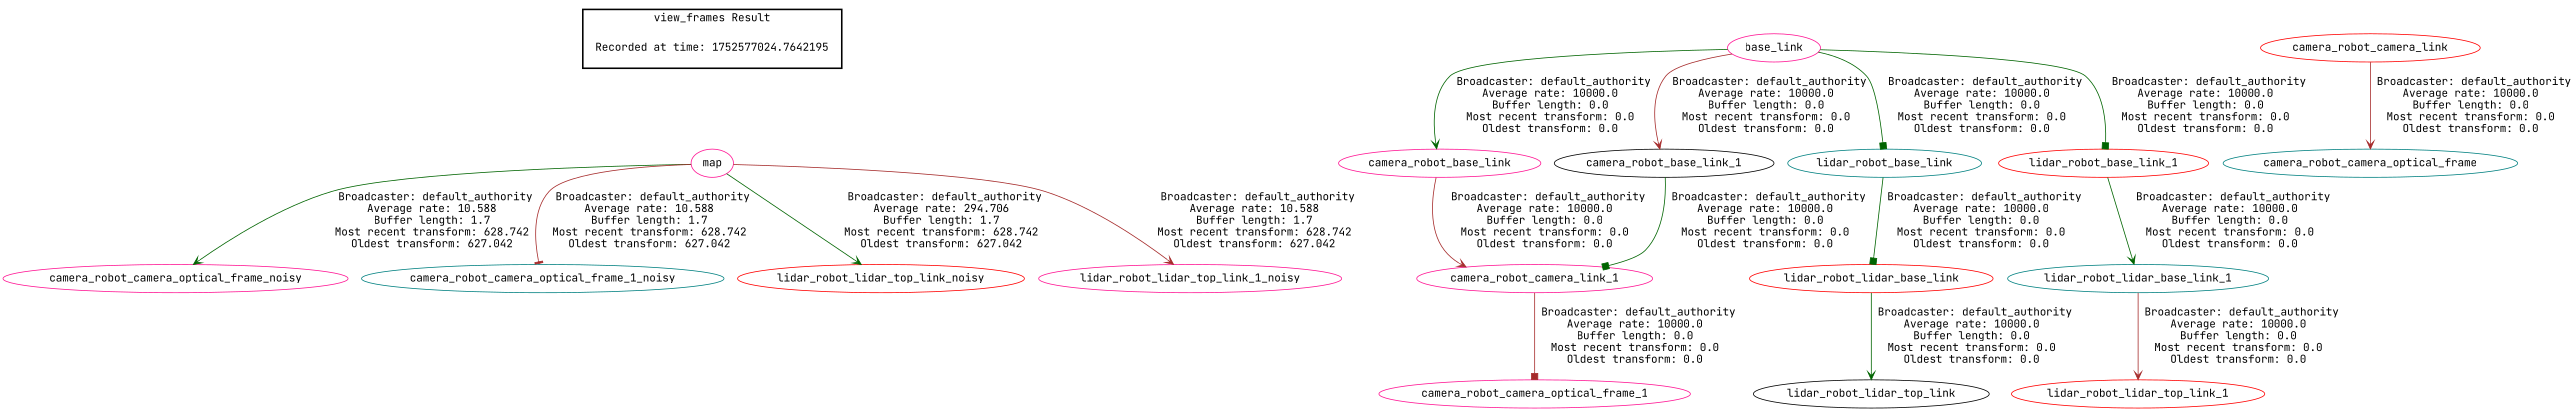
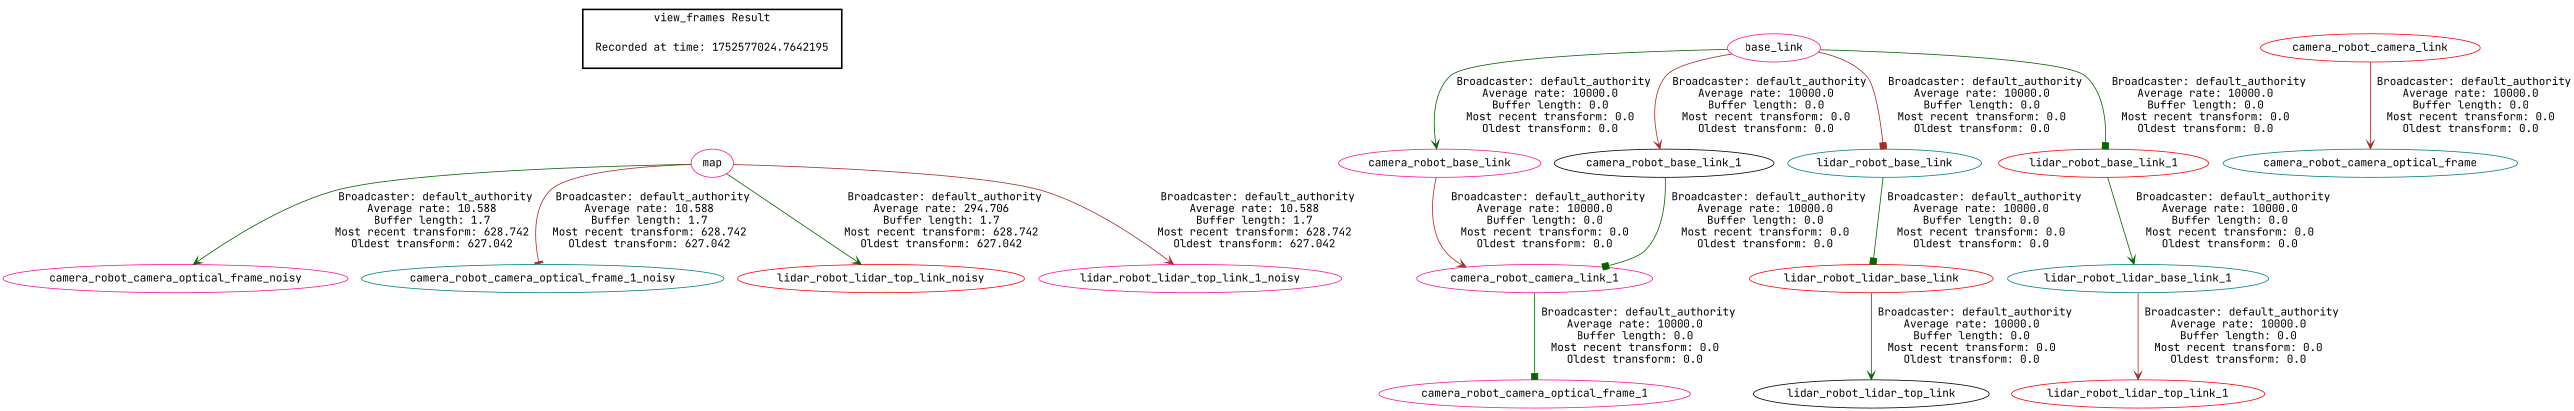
  digraph {
    fontname="JetBrains Mono"
    node [color=deeppink fontname="JetBrains Mono"]
    edge [fontname="JetBrains Mono" arrowhead=vee color=darkgreen]
    "Recorded at time: 1752577024.7642195" [color=teal shape=plaintext]
    map
    camera_robot_camera_optical_frame_noisy
    camera_robot_camera_optical_frame_1_noisy [color=teal]
    lidar_robot_lidar_top_link_noisy [color=red]
    lidar_robot_lidar_top_link_1_noisy
    base_link
    camera_robot_base_link
    camera_robot_base_link_1 [color=black]
    lidar_robot_base_link [color=teal]
    lidar_robot_base_link_1 [color=red]
    camera_robot_camera_link_1
    camera_robot_camera_link [color=red]
    camera_robot_camera_optical_frame [color=teal]
    lidar_robot_lidar_base_link [color=red]
    lidar_robot_lidar_base_link_1 [color=teal]
    camera_robot_camera_optical_frame_1
    lidar_robot_lidar_top_link [color=black]
    lidar_robot_lidar_top_link_1 [color=red]
    subgraph cluster_1 {
      color=black
      label="view_frames Result"
      style=bold
      "Recorded at time: 1752577024.7642195"
    }
    "Recorded at time: 1752577024.7642195" -> map [style=invis arrowhead="" color=""]
    map -> camera_robot_camera_optical_frame_noisy [label=" Broadcaster: default_authority\nAverage rate: 10.588\nBuffer length: 1.7\nMost recent transform: 628.742\nOldest transform: 627.042\n"]
    map -> camera_robot_camera_optical_frame_1_noisy [arrowhead=tee color=brown label=" Broadcaster: default_authority\nAverage rate: 10.588\nBuffer length: 1.7\nMost recent transform: 628.742\nOldest transform: 627.042\n"]
    map -> lidar_robot_lidar_top_link_noisy [label=" Broadcaster: default_authority\nAverage rate: 294.706\nBuffer length: 1.7\nMost recent transform: 628.742\nOldest transform: 627.042\n"]
    map -> lidar_robot_lidar_top_link_1_noisy [color=brown label=" Broadcaster: default_authority\nAverage rate: 10.588\nBuffer length: 1.7\nMost recent transform: 628.742\nOldest transform: 627.042\n"]
    base_link -> camera_robot_base_link [label=" Broadcaster: default_authority\nAverage rate: 10000.0\nBuffer length: 0.0\nMost recent transform: 0.0\nOldest transform: 0.0\n"]
    base_link -> camera_robot_base_link_1 [color=brown label=" Broadcaster: default_authority\nAverage rate: 10000.0\nBuffer length: 0.0\nMost recent transform: 0.0\nOldest transform: 0.0\n"]
-   base_link -> lidar_robot_base_link [arrowhead=box label=" Broadcaster: default_authority\nAverage rate: 10000.0\nBuffer length: 0.0\nMost recent transform: 0.0\nOldest transform: 0.0\n"]
+   base_link -> lidar_robot_base_link [arrowhead=box color=brown label=" Broadcaster: default_authority\nAverage rate: 10000.0\nBuffer length: 0.0\nMost recent transform: 0.0\nOldest transform: 0.0\n"]
    base_link -> lidar_robot_base_link_1 [arrowhead=box label=" Broadcaster: default_authority\nAverage rate: 10000.0\nBuffer length: 0.0\nMost recent transform: 0.0\nOldest transform: 0.0\n"]
    camera_robot_base_link -> camera_robot_camera_link_1 [color=brown label=" Broadcaster: default_authority\nAverage rate: 10000.0\nBuffer length: 0.0\nMost recent transform: 0.0\nOldest transform: 0.0\n"]
    camera_robot_base_link_1 -> camera_robot_camera_link_1 [arrowhead=box label=" Broadcaster: default_authority\nAverage rate: 10000.0\nBuffer length: 0.0\nMost recent transform: 0.0\nOldest transform: 0.0\n"]
    lidar_robot_base_link -> lidar_robot_lidar_base_link [arrowhead=box label=" Broadcaster: default_authority\nAverage rate: 10000.0\nBuffer length: 0.0\nMost recent transform: 0.0\nOldest transform: 0.0\n"]
    lidar_robot_base_link_1 -> lidar_robot_lidar_base_link_1 [label=" Broadcaster: default_authority\nAverage rate: 10000.0\nBuffer length: 0.0\nMost recent transform: 0.0\nOldest transform: 0.0\n"]
-   camera_robot_camera_link_1 -> camera_robot_camera_optical_frame_1 [arrowhead=box color=brown label=" Broadcaster: default_authority\nAverage rate: 10000.0\nBuffer length: 0.0\nMost recent transform: 0.0\nOldest transform: 0.0\n"]
+   camera_robot_camera_link_1 -> camera_robot_camera_optical_frame_1 [arrowhead=box label=" Broadcaster: default_authority\nAverage rate: 10000.0\nBuffer length: 0.0\nMost recent transform: 0.0\nOldest transform: 0.0\n"]
    camera_robot_camera_link -> camera_robot_camera_optical_frame [color=brown label=" Broadcaster: default_authority\nAverage rate: 10000.0\nBuffer length: 0.0\nMost recent transform: 0.0\nOldest transform: 0.0\n"]
    lidar_robot_lidar_base_link -> lidar_robot_lidar_top_link [label=" Broadcaster: default_authority\nAverage rate: 10000.0\nBuffer length: 0.0\nMost recent transform: 0.0\nOldest transform: 0.0\n"]
    lidar_robot_lidar_base_link_1 -> lidar_robot_lidar_top_link_1 [color=brown label=" Broadcaster: default_authority\nAverage rate: 10000.0\nBuffer length: 0.0\nMost recent transform: 0.0\nOldest transform: 0.0\n"]
  }
